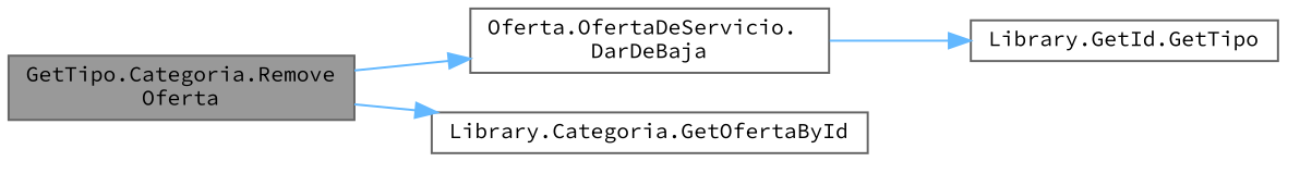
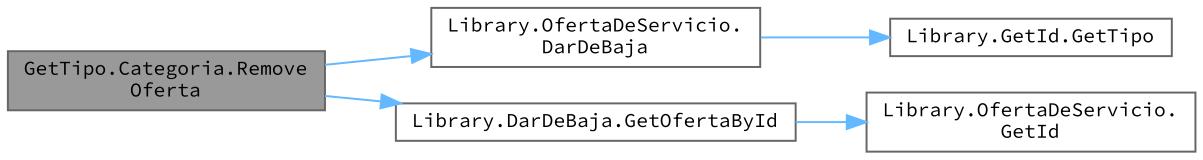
  digraph {
    fontname="Source Code Pro"
    rankdir=LR
    node [color=grey40 fillcolor=white fontname="Source Code Pro" fontsize=10 shape=box style=filled]
    edge [color=steelblue1 fontname="Source Code Pro" fontsize=10 labelfontname=Helvetica labelfontsize=10 style=solid]
    n1 [color=gray40 fillcolor=grey60 fontcolor=black height=0.2 label="GetTipo.Categoria.Remove\lOferta" width=0.4]
-   n2 [height=0.2 label="Oferta.OfertaDeServicio.\lDarDeBaja" width=0.4]
-   n3 [height=0.2 label="Library.Categoria.GetOfertaById" width=0.4]
+   n2 [height=0.2 label="Library.OfertaDeServicio.\lDarDeBaja" width=0.4]
+   n3 [height=0.2 label="Library.DarDeBaja.GetOfertaById" width=0.4]
    n4 [height=0.2 label="Library.GetId.GetTipo" width=0.4]
+   n5 [height=0.2 label="Library.OfertaDeServicio.\lGetId" width=0.4]
    n1 -> n2
    n1 -> n3
    n2 -> n4
+   n3 -> n5
  }
